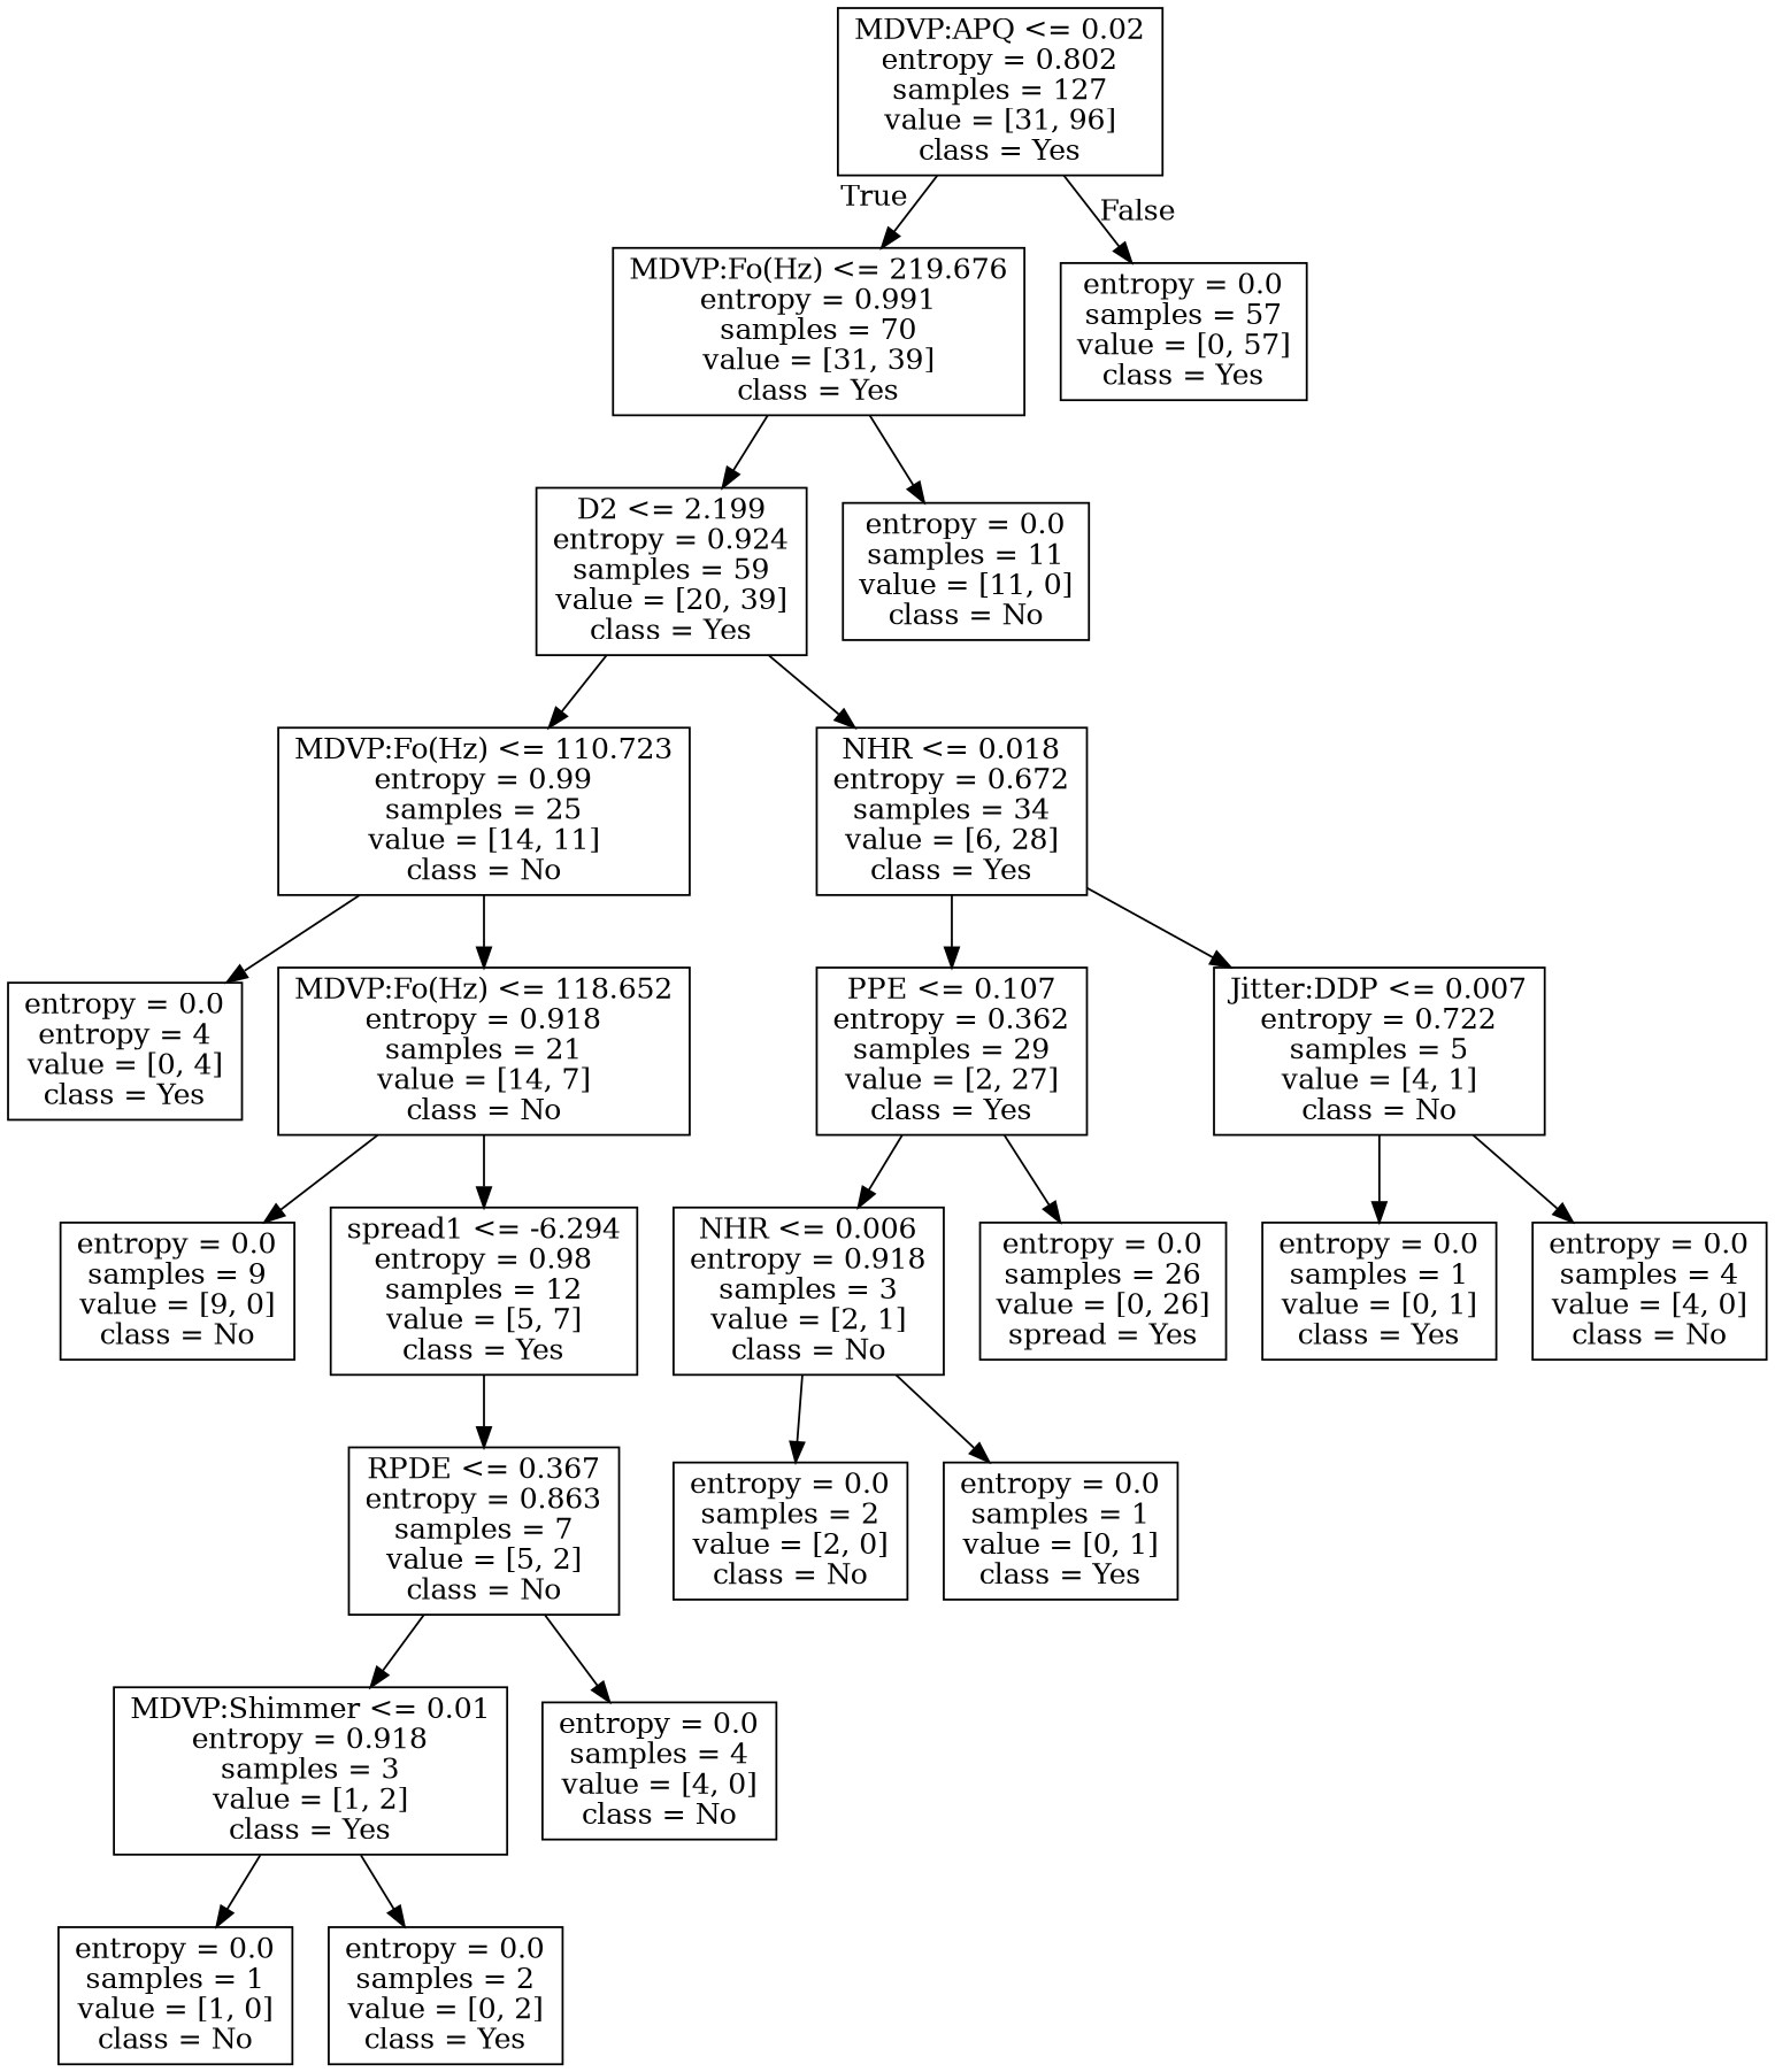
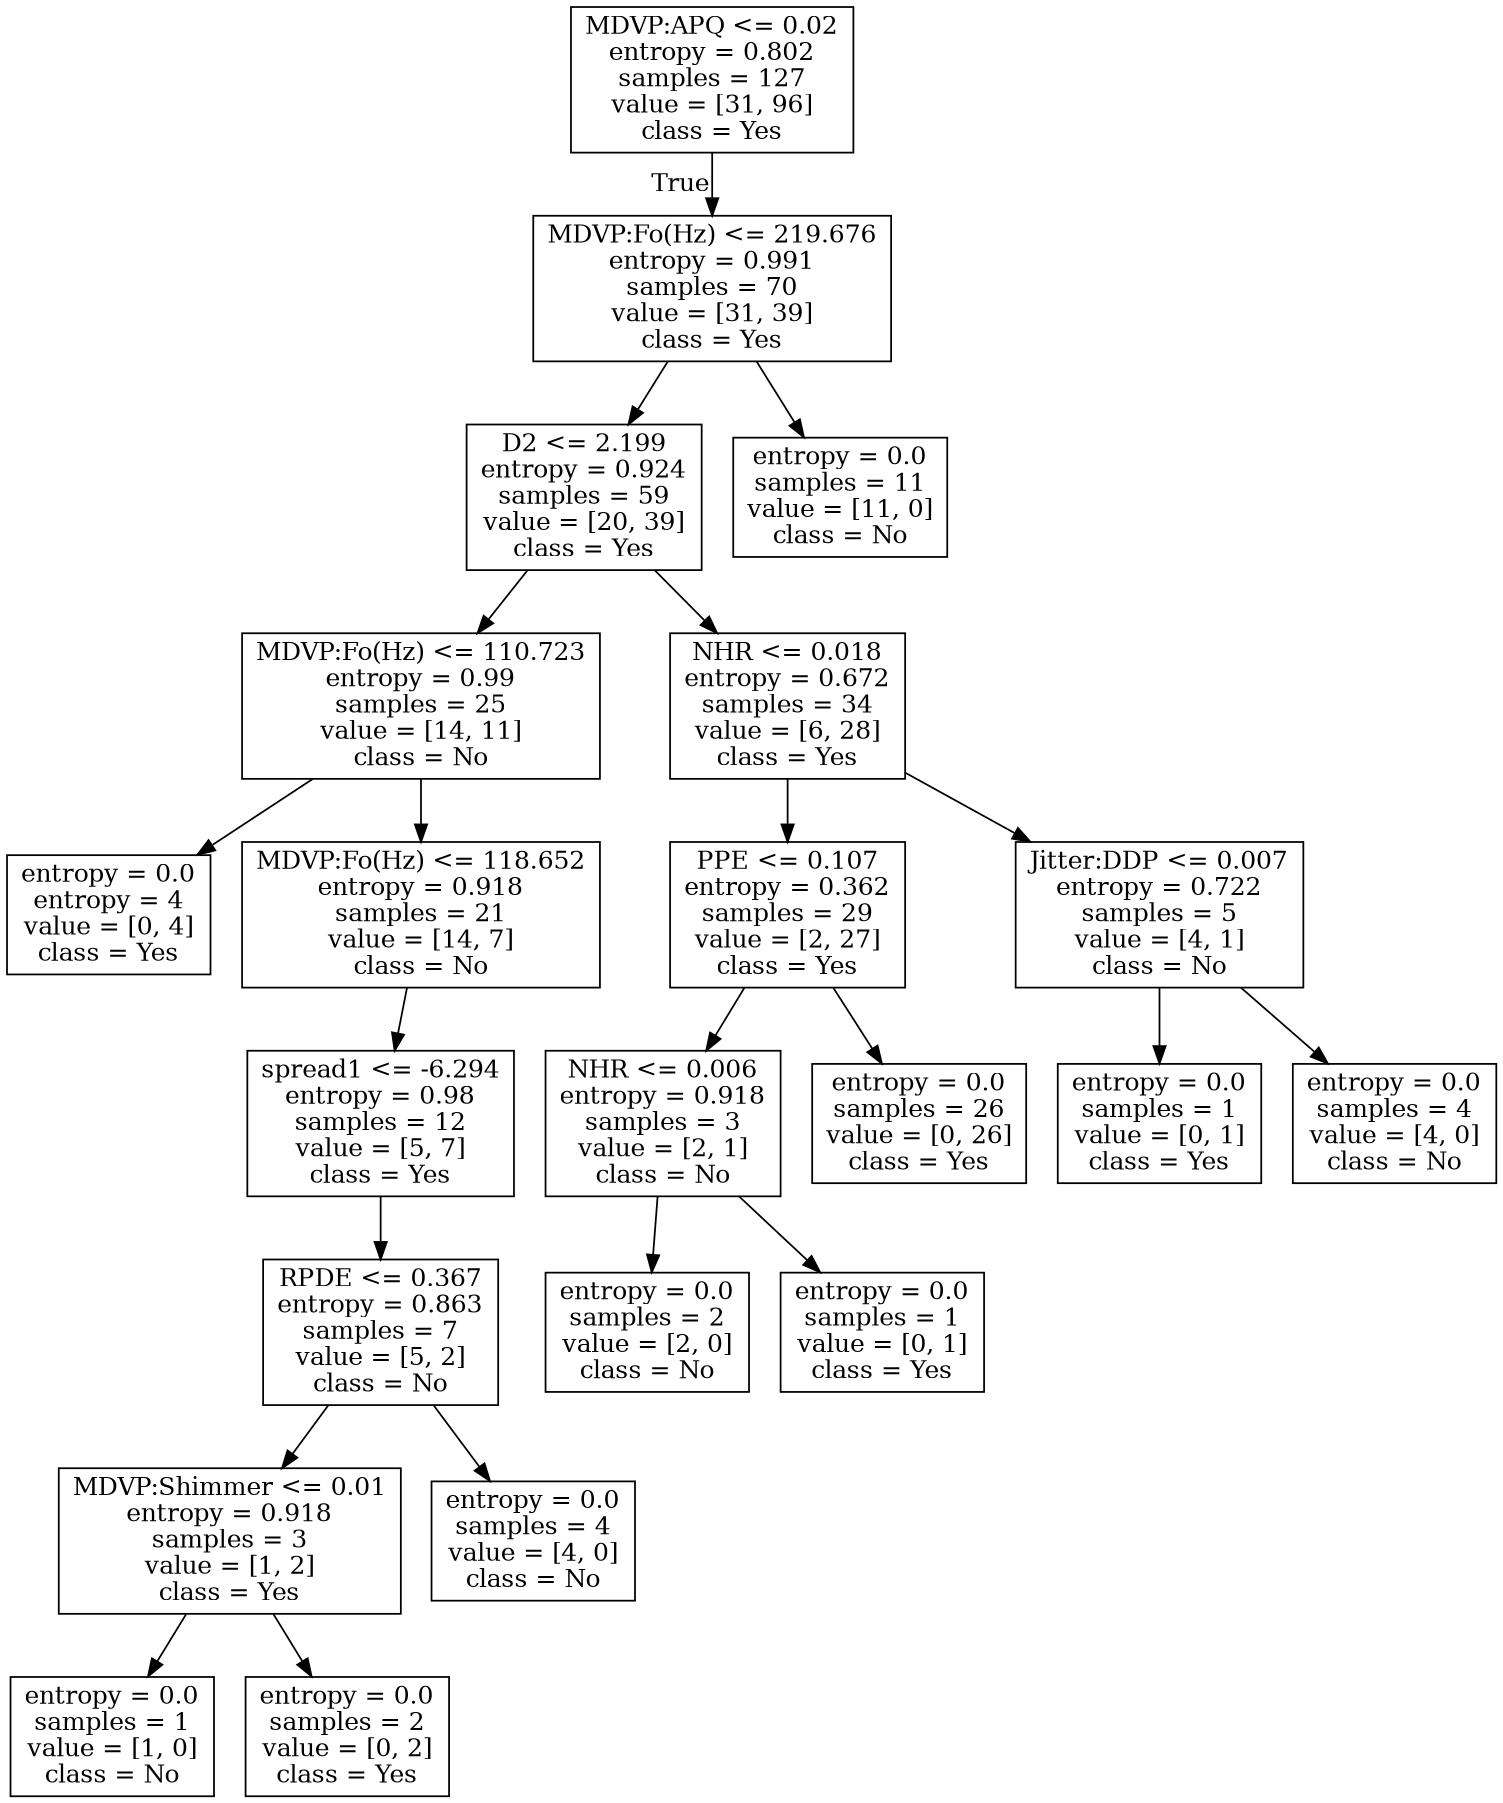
  digraph {
    node [shape=box]
    n1 [label="MDVP:APQ <= 0.02\nentropy = 0.802\nsamples = 127\nvalue = [31, 96]\nclass = Yes"]
    n2 [label="MDVP:Fo(Hz) <= 219.676\nentropy = 0.991\nsamples = 70\nvalue = [31, 39]\nclass = Yes"]
-   n3 [label="entropy = 0.0\nsamples = 57\nvalue = [0, 57]\nclass = Yes"]
    n4 [label="D2 <= 2.199\nentropy = 0.924\nsamples = 59\nvalue = [20, 39]\nclass = Yes"]
    n5 [label="entropy = 0.0\nsamples = 11\nvalue = [11, 0]\nclass = No"]
    n6 [label="MDVP:Fo(Hz) <= 110.723\nentropy = 0.99\nsamples = 25\nvalue = [14, 11]\nclass = No"]
    n7 [label="NHR <= 0.018\nentropy = 0.672\nsamples = 34\nvalue = [6, 28]\nclass = Yes"]
    n8 [label="entropy = 0.0\nentropy = 4\nvalue = [0, 4]\nclass = Yes"]
    n9 [label="MDVP:Fo(Hz) <= 118.652\nentropy = 0.918\nsamples = 21\nvalue = [14, 7]\nclass = No"]
    n10 [label="PPE <= 0.107\nentropy = 0.362\nsamples = 29\nvalue = [2, 27]\nclass = Yes"]
    n11 [label="Jitter:DDP <= 0.007\nentropy = 0.722\nsamples = 5\nvalue = [4, 1]\nclass = No"]
-   n12 [label="entropy = 0.0\nsamples = 9\nvalue = [9, 0]\nclass = No"]
    n13 [label="spread1 <= -6.294\nentropy = 0.98\nsamples = 12\nvalue = [5, 7]\nclass = Yes"]
    n14 [label="RPDE <= 0.367\nentropy = 0.863\nsamples = 7\nvalue = [5, 2]\nclass = No"]
    n15 [label="MDVP:Shimmer <= 0.01\nentropy = 0.918\nsamples = 3\nvalue = [1, 2]\nclass = Yes"]
    n16 [label="entropy = 0.0\nsamples = 4\nvalue = [4, 0]\nclass = No"]
    n17 [label="entropy = 0.0\nsamples = 1\nvalue = [1, 0]\nclass = No"]
    n18 [label="entropy = 0.0\nsamples = 2\nvalue = [0, 2]\nclass = Yes"]
    n19 [label="NHR <= 0.006\nentropy = 0.918\nsamples = 3\nvalue = [2, 1]\nclass = No"]
-   n20 [label="entropy = 0.0\nsamples = 26\nvalue = [0, 26]\nspread = Yes"]
+   n20 [label="entropy = 0.0\nsamples = 26\nvalue = [0, 26]\nclass = Yes"]
    n21 [label="entropy = 0.0\nsamples = 1\nvalue = [0, 1]\nclass = Yes"]
    n22 [label="entropy = 0.0\nsamples = 4\nvalue = [4, 0]\nclass = No"]
    n23 [label="entropy = 0.0\nsamples = 2\nvalue = [2, 0]\nclass = No"]
    n24 [label="entropy = 0.0\nsamples = 1\nvalue = [0, 1]\nclass = Yes"]
    n1 -> n2 [headlabel=True labelangle=45 labeldistance=2.5]
-   n1 -> n3 [headlabel=False labelangle=-45 labeldistance=2.5]
    n2 -> n4
    n2 -> n5
    n4 -> n6
    n4 -> n7
    n6 -> n8
    n6 -> n9
    n7 -> n10
    n7 -> n11
-   n9 -> n12
    n9 -> n13
    n10 -> n19
    n10 -> n20
    n11 -> n21
    n11 -> n22
    n13 -> n14
    n14 -> n15
    n14 -> n16
    n15 -> n17
    n15 -> n18
    n19 -> n23
    n19 -> n24
  }
